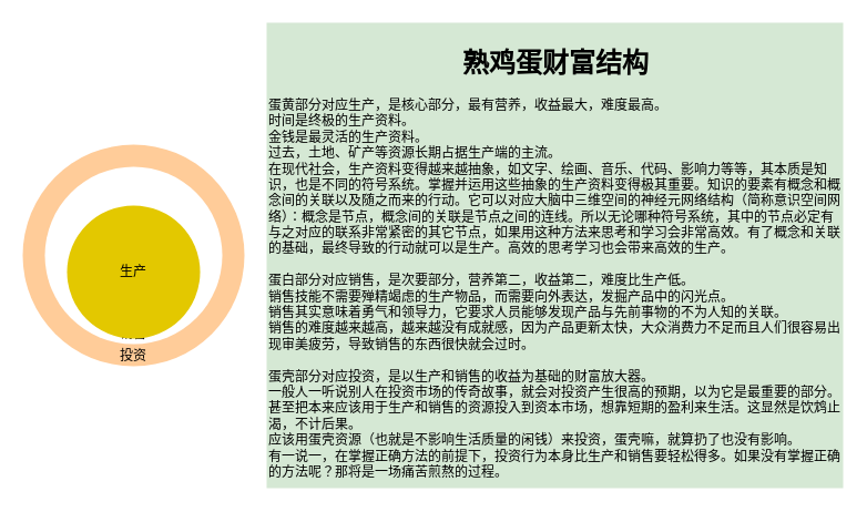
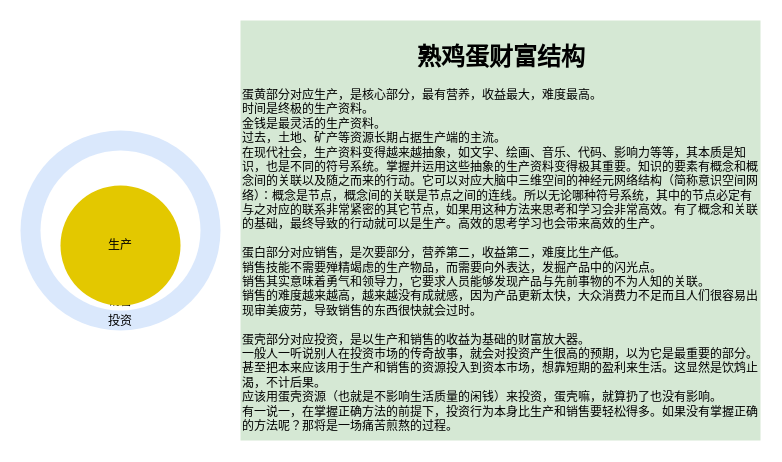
  <mxCell id="0" />
  <mxCell id="1" parent="0" />
  <mxCell id="2" value="&lt;h1 style=&quot;text-align: center;&quot;&gt;熟鸡蛋财富结构&lt;/h1&gt;&lt;div&gt;&lt;span style=&quot;background-color: transparent; color: light-dark(rgb(0, 0, 0), rgb(255, 255, 255));&quot;&gt;蛋黄部分对应生产，是核心部分，最有营养，收益最大，难度最高。&lt;/span&gt;&lt;/div&gt;&lt;div&gt;时间是终极的生产资料。&lt;/div&gt;&lt;div&gt;金钱是最灵活的生产资料。&lt;/div&gt;&lt;div&gt;过去，土地、矿产等资源长期占据生产端的主流。&lt;/div&gt;&lt;div&gt;在现代社会，生产资料变得越来越抽象，如文字、绘画、音乐、代码、影响力等等，其本质是知识，也是不同的符号系统。掌握并运用这些抽象的生产资料变得极其重要。知识的要素有概念和概念间的关联以及随之而来的行动。它可以对应大脑中三维空间的神经元网络结构（简称意识空间网络）：概念是节点，概念间的关联是节点之间的连线。所以无论哪种符号系统，其中的节点必定有与之对应的联系非常紧密的其它节点，如果用这种方法来思考和学习会非常高效。有了概念和关联的基础，最终导致的行动就可以是生产。高效的思考学习也会带来高效的生产。&lt;br&gt;&lt;div&gt;&lt;br&gt;&lt;/div&gt;&lt;div&gt;蛋白部分对应销售，是次要部分，营养第二，收益第二，难度比生产低。&lt;/div&gt;&lt;div&gt;销售技能不需要殚精竭虑的生产物品，而需要向外表达，发掘产品中的闪光点。&lt;/div&gt;&lt;div&gt;销售其实意味着勇气和领导力，它要求人员能够发现产品与先前事物的不为人知的关联。&lt;/div&gt;&lt;div&gt;销售的难度越来越高，越来越没有成就感，因为产品更新太快，大众消费力不足而且人们很容易出现审美疲劳，导致销售的东西很快就会过时。&lt;/div&gt;&lt;div&gt;&lt;br&gt;&lt;/div&gt;&lt;div&gt;蛋壳部分对应投资，是以生产和销售的收益为基础的财富放大器。&lt;/div&gt;&lt;div&gt;一般人一听说别人在投资市场的传奇故事，就会对投资产生很高的预期，以为它是最重要的部分。甚至把本来应该用于生产和销售的资源投入到资本市场，想靠短期的盈利来生活&lt;span style=&quot;background-color: transparent; color: light-dark(rgb(0, 0, 0), rgb(255, 255, 255));&quot;&gt;。这显然是饮鸩止渴，不计后果。&lt;/span&gt;&lt;/div&gt;&lt;/div&gt;&lt;div&gt;&lt;span style=&quot;background-color: transparent; color: light-dark(rgb(0, 0, 0), rgb(255, 255, 255));&quot;&gt;应该用蛋壳资源（也就是不影响生活质量的闲钱）来投资，蛋壳嘛，就算扔了也没有影响。&lt;/span&gt;&lt;/div&gt;&lt;div&gt;&lt;span style=&quot;background-color: transparent; color: light-dark(rgb(0, 0, 0), rgb(255, 255, 255));&quot;&gt;有一说一，在掌握正确方法的前提下，投资行为本身比生产和销售要轻松得多。如果没有掌握正确的方法呢？那将是一场痛苦煎熬的过程。&lt;/span&gt;&lt;/div&gt;" style="text;html=1;align=left;verticalAlign=top;whiteSpace=wrap;rounded=0;fillColor=#d5e8d4;strokeColor=none;" parent="1" vertex="1"><mxGeometry x="240" y="20" width="520" height="420" as="geometry" /></mxCell>
  <mxCell id="3" value="" style="group" vertex="1" connectable="0" parent="1"><mxGeometry x="20" y="130" width="200" height="200" as="geometry" /></mxCell>
- <mxCell id="4" value="投资" style="ellipse;whiteSpace=wrap;html=1;aspect=fixed;fillColor=#ffcc99;strokeColor=none;verticalAlign=bottom;" parent="3" vertex="1"><mxGeometry width="200" height="200" as="geometry" /></mxCell>
+ <mxCell id="4" value="投资" style="ellipse;whiteSpace=wrap;html=1;aspect=fixed;fillColor=#dae8fc;strokeColor=none;verticalAlign=bottom;" parent="3" vertex="1"><mxGeometry width="200" height="200" as="geometry" /></mxCell>
  <mxCell id="5" value="销售" style="ellipse;whiteSpace=wrap;html=1;aspect=fixed;strokeColor=none;verticalAlign=bottom;" parent="3" vertex="1"><mxGeometry x="20" y="20" width="160" height="160" as="geometry" /></mxCell>
  <mxCell id="6" value="生产" style="ellipse;whiteSpace=wrap;html=1;aspect=fixed;fillColor=#e3c800;strokeColor=none;gradientDirection=radial;fontColor=#000000;" parent="3" vertex="1"><mxGeometry x="40" y="55" width="120" height="120" as="geometry" /></mxCell>
